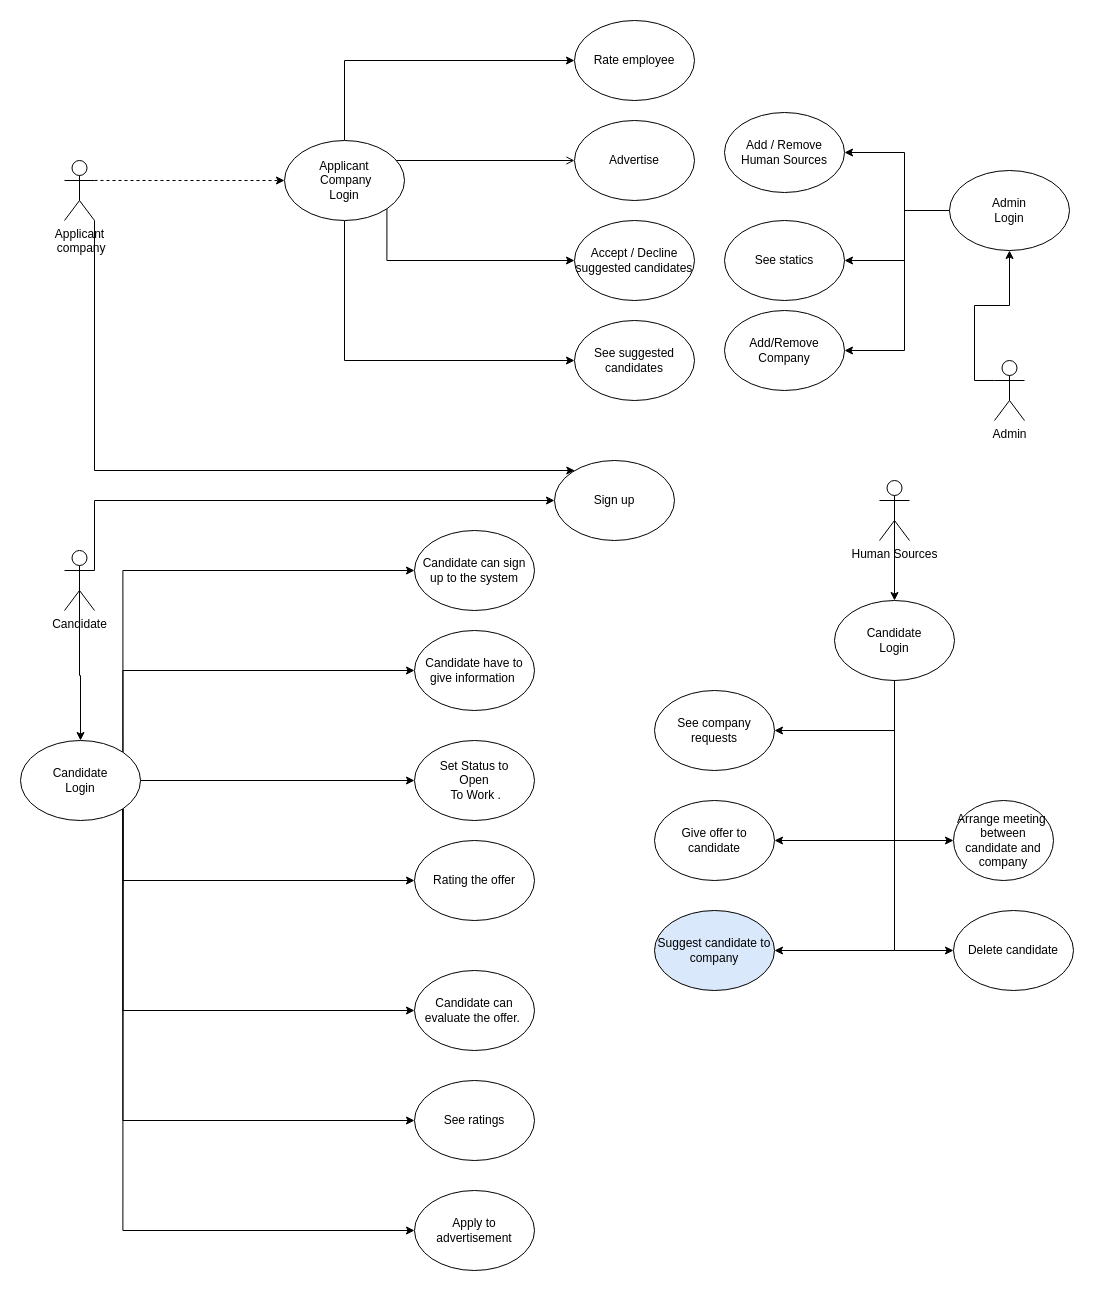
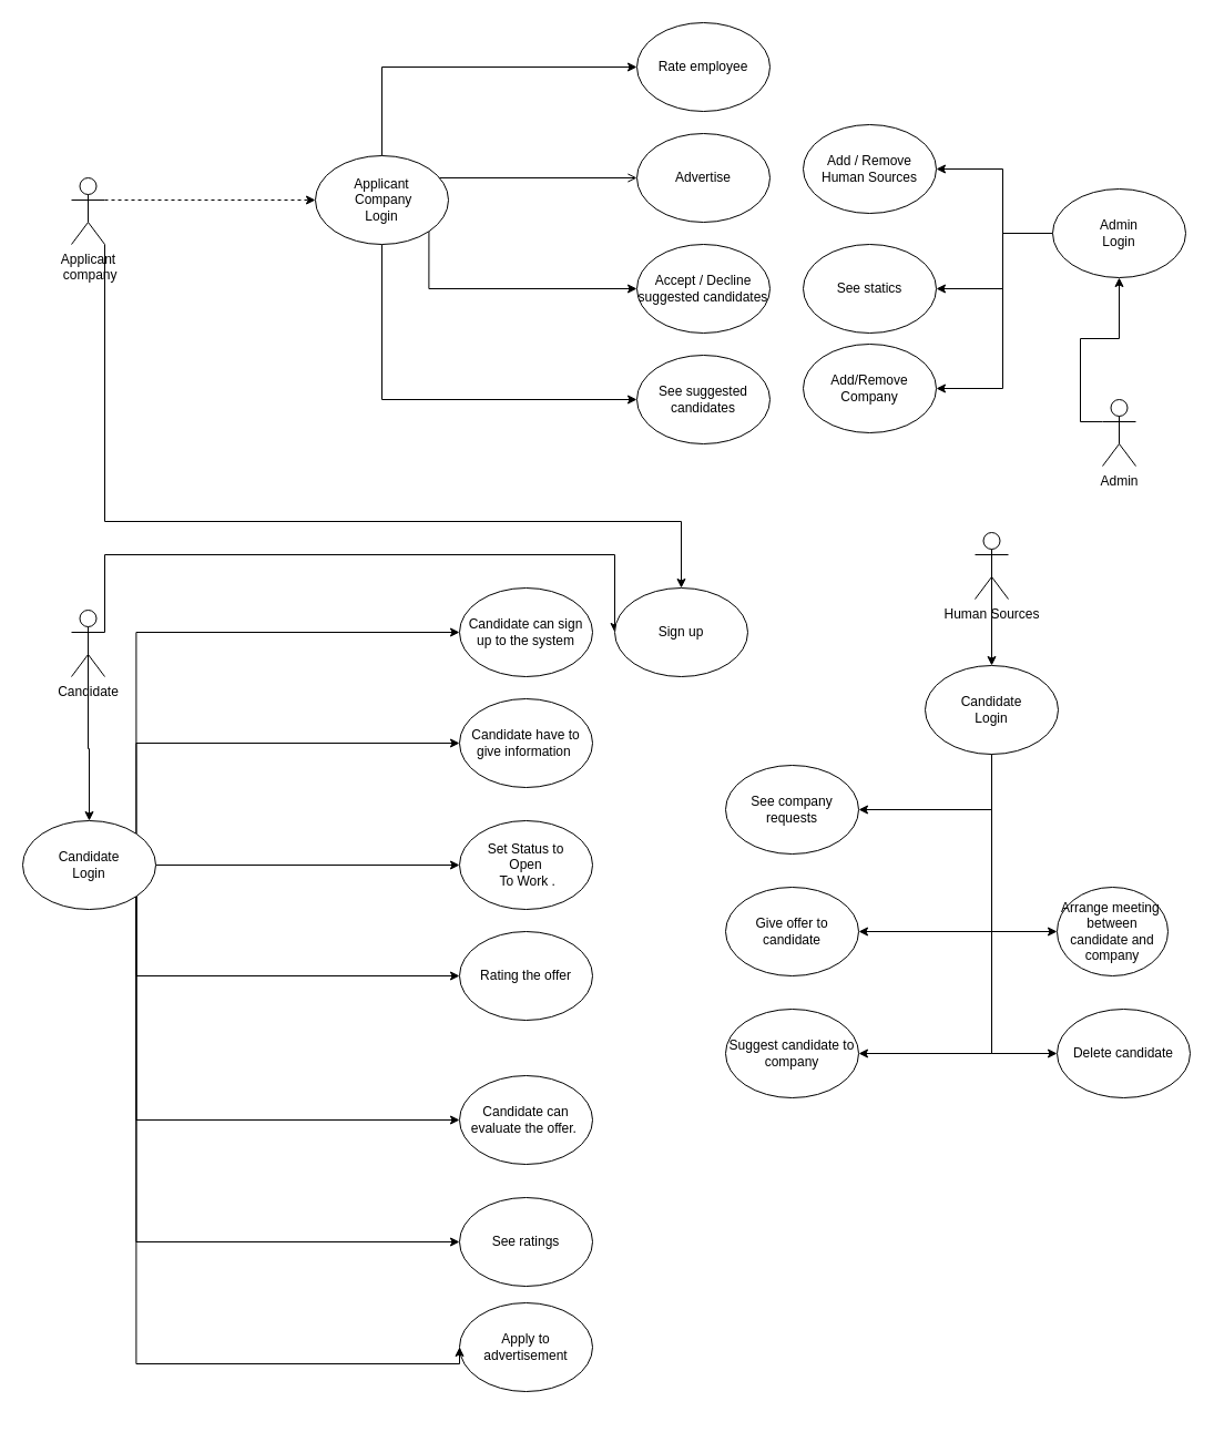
  <mxCell id="0" />
  <mxCell id="1" parent="0" />
  <mxCell id="2" style="edgeStyle=orthogonalEdgeStyle;rounded=0;orthogonalLoop=1;jettySize=auto;html=1;exitX=0;exitY=0.333;exitDx=0;exitDy=0;exitPerimeter=0;entryX=0.5;entryY=1;entryDx=0;entryDy=0;" parent="1" source="3" target="38" edge="1"><mxGeometry relative="1" as="geometry" /></mxCell>
  <mxCell id="3" value="Admin" style="shape=umlActor;verticalLabelPosition=bottom;verticalAlign=top;html=1;outlineConnect=0;" parent="1" vertex="1"><mxGeometry x="994" y="360" width="30" height="60" as="geometry" /></mxCell>
  <mxCell id="4" style="edgeStyle=orthogonalEdgeStyle;rounded=0;orthogonalLoop=1;jettySize=auto;html=1;exitX=1;exitY=0.333;exitDx=0;exitDy=0;exitPerimeter=0;entryX=0;entryY=0.5;entryDx=0;entryDy=0;" parent="1" source="6" target="11" edge="1"><mxGeometry relative="1" as="geometry"><Array as="points"><mxPoint x="94" y="500" /></Array></mxGeometry></mxCell>
  <mxCell id="5" style="edgeStyle=orthogonalEdgeStyle;rounded=0;orthogonalLoop=1;jettySize=auto;html=1;exitX=0.5;exitY=0.5;exitDx=0;exitDy=0;exitPerimeter=0;entryX=0.5;entryY=0;entryDx=0;entryDy=0;" parent="1" source="6" target="47" edge="1"><mxGeometry relative="1" as="geometry" /></mxCell>
  <mxCell id="6" value="Candidate" style="shape=umlActor;verticalLabelPosition=bottom;verticalAlign=top;html=1;outlineConnect=0;" parent="1" vertex="1"><mxGeometry x="64" y="550" width="30" height="60" as="geometry" /></mxCell>
  <mxCell id="7" style="edgeStyle=orthogonalEdgeStyle;rounded=0;orthogonalLoop=1;jettySize=auto;html=1;exitX=1;exitY=1;exitDx=0;exitDy=0;exitPerimeter=0;" parent="1" source="9" target="11" edge="1"><mxGeometry relative="1" as="geometry"><Array as="points"><mxPoint x="94" y="470" /></Array></mxGeometry></mxCell>
  <mxCell id="8" style="edgeStyle=orthogonalEdgeStyle;rounded=0;orthogonalLoop=1;jettySize=auto;html=1;exitX=1;exitY=0.333;exitDx=0;exitDy=0;exitPerimeter=0;entryX=0;entryY=0.5;entryDx=0;entryDy=0;dashed=1;" parent="1" source="9" target="35" edge="1"><mxGeometry relative="1" as="geometry"><Array as="points"><mxPoint x="164" y="180" /></Array></mxGeometry></mxCell>
  <mxCell id="9" value="Applicant&lt;br&gt;&amp;nbsp;company" style="shape=umlActor;verticalLabelPosition=bottom;verticalAlign=top;html=1;outlineConnect=0;" parent="1" vertex="1"><mxGeometry x="64" y="160" width="30" height="60" as="geometry" /></mxCell>
  <mxCell id="10" value="See statics" style="ellipse;whiteSpace=wrap;html=1;" parent="1" vertex="1"><mxGeometry x="724" y="220" width="120" height="80" as="geometry" /></mxCell>
- <mxCell id="11" value="Sign up" style="ellipse;whiteSpace=wrap;html=1;" parent="1" vertex="1"><mxGeometry x="554" y="460" width="120" height="80" as="geometry" /></mxCell>
+ <mxCell id="11" value="Sign up" style="ellipse;whiteSpace=wrap;html=1;" parent="1" vertex="1"><mxGeometry x="554" y="530" width="120" height="80" as="geometry" /></mxCell>
  <mxCell id="12" value="Candidate can sign up to the system" style="ellipse;whiteSpace=wrap;html=1;" parent="1" vertex="1"><mxGeometry x="414" y="530" width="120" height="80" as="geometry" /></mxCell>
  <mxCell id="13" value="Candidate can evaluate the offer.&amp;nbsp;" style="ellipse;whiteSpace=wrap;html=1;" parent="1" vertex="1"><mxGeometry x="414" y="970" width="120" height="80" as="geometry" /></mxCell>
  <mxCell id="14" value="Candidate have to give information&amp;nbsp;" style="ellipse;whiteSpace=wrap;html=1;" parent="1" vertex="1"><mxGeometry x="414" y="630" width="120" height="80" as="geometry" /></mxCell>
  <mxCell id="15" value="See ratings" style="ellipse;whiteSpace=wrap;html=1;" parent="1" vertex="1"><mxGeometry x="414" y="1080" width="120" height="80" as="geometry" /></mxCell>
- <mxCell id="16" value="Apply to advertisement" style="ellipse;whiteSpace=wrap;html=1;" parent="1" vertex="1"><mxGeometry x="414" y="1190" width="120" height="80" as="geometry" /></mxCell>
+ <mxCell id="16" value="Apply to advertisement" style="ellipse;whiteSpace=wrap;html=1;" parent="1" vertex="1"><mxGeometry x="414" y="1175" width="120" height="80" as="geometry" /></mxCell>
  <mxCell id="17" value="Set Status to &lt;br&gt;Open&lt;br&gt;&amp;nbsp;To Work ." style="ellipse;whiteSpace=wrap;html=1;" parent="1" vertex="1"><mxGeometry x="414" y="740" width="120" height="80" as="geometry" /></mxCell>
  <mxCell id="18" value="Rating the offer" style="ellipse;whiteSpace=wrap;html=1;" parent="1" vertex="1"><mxGeometry x="414" y="840" width="120" height="80" as="geometry" /></mxCell>
  <mxCell id="19" value="See company requests" style="ellipse;whiteSpace=wrap;html=1;" parent="1" vertex="1"><mxGeometry x="654" y="690" width="120" height="80" as="geometry" /></mxCell>
  <mxCell id="20" value="Give offer to candidate" style="ellipse;whiteSpace=wrap;html=1;" parent="1" vertex="1"><mxGeometry x="654" y="800" width="120" height="80" as="geometry" /></mxCell>
- <mxCell id="21" value="Suggest candidate to company" style="ellipse;whiteSpace=wrap;html=1;fillColor=#dae8fc;" parent="1" vertex="1"><mxGeometry x="654" y="910" width="120" height="80" as="geometry" /></mxCell>
+ <mxCell id="21" value="Suggest candidate to company" style="ellipse;whiteSpace=wrap;html=1;" parent="1" vertex="1"><mxGeometry x="654" y="910" width="120" height="80" as="geometry" /></mxCell>
  <mxCell id="22" value="Delete candidate" style="ellipse;whiteSpace=wrap;html=1;" parent="1" vertex="1"><mxGeometry x="953" y="910" width="120" height="80" as="geometry" /></mxCell>
  <mxCell id="23" value="Arrange meeting&amp;nbsp; between candidate and company" style="ellipse;whiteSpace=wrap;html=1;" parent="1" vertex="1"><mxGeometry x="953" y="800" width="100" height="80" as="geometry" /></mxCell>
  <mxCell id="24" style="edgeStyle=orthogonalEdgeStyle;rounded=0;orthogonalLoop=1;jettySize=auto;html=1;exitX=0.5;exitY=0.5;exitDx=0;exitDy=0;exitPerimeter=0;entryX=0.5;entryY=0;entryDx=0;entryDy=0;" parent="1" source="25" target="53" edge="1"><mxGeometry relative="1" as="geometry" /></mxCell>
  <mxCell id="25" value="Human Sources" style="shape=umlActor;verticalLabelPosition=bottom;verticalAlign=top;html=1;outlineConnect=0;" parent="1" vertex="1"><mxGeometry x="879" y="480" width="30" height="60" as="geometry" /></mxCell>
  <mxCell id="26" value="See suggested candidates" style="ellipse;whiteSpace=wrap;html=1;" parent="1" vertex="1"><mxGeometry x="574" y="320" width="120" height="80" as="geometry" /></mxCell>
  <mxCell id="27" value="Accept / Decline suggested candidates" style="ellipse;whiteSpace=wrap;html=1;" parent="1" vertex="1"><mxGeometry x="574" y="220" width="120" height="80" as="geometry" /></mxCell>
  <mxCell id="28" value="Advertise" style="ellipse;whiteSpace=wrap;html=1;" parent="1" vertex="1"><mxGeometry x="574" y="120" width="120" height="80" as="geometry" /></mxCell>
  <mxCell id="29" value="Rate employee" style="ellipse;whiteSpace=wrap;html=1;" parent="1" vertex="1"><mxGeometry x="574" y="20" width="120" height="80" as="geometry" /></mxCell>
  <mxCell id="30" value="&lt;span&gt;Add / Remove &lt;br&gt;Human Sources&lt;/span&gt;" style="ellipse;whiteSpace=wrap;html=1;" parent="1" vertex="1"><mxGeometry x="724" y="112" width="120" height="80" as="geometry" /></mxCell>
  <mxCell id="31" style="edgeStyle=orthogonalEdgeStyle;rounded=0;orthogonalLoop=1;jettySize=auto;html=1;exitX=0.5;exitY=0;exitDx=0;exitDy=0;entryX=0;entryY=0.5;entryDx=0;entryDy=0;" parent="1" source="35" target="29" edge="1"><mxGeometry relative="1" as="geometry" /></mxCell>
  <mxCell id="32" style="edgeStyle=orthogonalEdgeStyle;rounded=0;orthogonalLoop=1;jettySize=auto;html=1;exitX=1;exitY=0;exitDx=0;exitDy=0;endArrow=open;" parent="1" source="35" target="28" edge="1"><mxGeometry relative="1" as="geometry"><Array as="points"><mxPoint x="386" y="160" /></Array></mxGeometry></mxCell>
  <mxCell id="33" style="edgeStyle=orthogonalEdgeStyle;rounded=0;orthogonalLoop=1;jettySize=auto;html=1;exitX=0.5;exitY=1;exitDx=0;exitDy=0;entryX=0;entryY=0.5;entryDx=0;entryDy=0;" parent="1" source="35" target="26" edge="1"><mxGeometry relative="1" as="geometry" /></mxCell>
  <mxCell id="34" style="edgeStyle=orthogonalEdgeStyle;rounded=0;orthogonalLoop=1;jettySize=auto;html=1;exitX=1;exitY=1;exitDx=0;exitDy=0;entryX=0;entryY=0.5;entryDx=0;entryDy=0;" parent="1" source="35" target="27" edge="1"><mxGeometry relative="1" as="geometry"><Array as="points"><mxPoint x="386" y="260" /></Array></mxGeometry></mxCell>
  <mxCell id="35" value="&lt;span&gt;Applicant&lt;/span&gt;&lt;br&gt;&lt;span&gt;&amp;nbsp;Company&lt;br&gt;&lt;/span&gt;Login" style="ellipse;whiteSpace=wrap;html=1;" parent="1" vertex="1"><mxGeometry x="284" y="140" width="120" height="80" as="geometry" /></mxCell>
  <mxCell id="36" style="edgeStyle=orthogonalEdgeStyle;rounded=0;orthogonalLoop=1;jettySize=auto;html=1;exitX=0;exitY=0.5;exitDx=0;exitDy=0;" parent="1" source="38" target="10" edge="1"><mxGeometry relative="1" as="geometry"><Array as="points"><mxPoint x="904" y="210" /><mxPoint x="904" y="260" /></Array></mxGeometry></mxCell>
  <mxCell id="37" style="edgeStyle=orthogonalEdgeStyle;rounded=0;orthogonalLoop=1;jettySize=auto;html=1;exitX=0;exitY=0.5;exitDx=0;exitDy=0;entryX=1;entryY=0.5;entryDx=0;entryDy=0;" parent="1" source="38" target="30" edge="1"><mxGeometry relative="1" as="geometry"><Array as="points"><mxPoint x="904" y="210" /><mxPoint x="904" y="152" /></Array></mxGeometry></mxCell>
  <mxCell id="38" value="&lt;span&gt;Admin&lt;br&gt;&lt;/span&gt;Login" style="ellipse;whiteSpace=wrap;html=1;" parent="1" vertex="1"><mxGeometry x="949" y="170" width="120" height="80" as="geometry" /></mxCell>
  <mxCell id="39" style="edgeStyle=none;rounded=0;orthogonalLoop=1;jettySize=auto;html=1;exitX=1;exitY=1;exitDx=0;exitDy=0;" parent="1" source="38" target="38" edge="1"><mxGeometry relative="1" as="geometry" /></mxCell>
  <mxCell id="40" style="edgeStyle=orthogonalEdgeStyle;rounded=0;orthogonalLoop=1;jettySize=auto;html=1;exitX=1;exitY=0;exitDx=0;exitDy=0;entryX=0;entryY=0.5;entryDx=0;entryDy=0;" parent="1" source="47" target="12" edge="1"><mxGeometry relative="1" as="geometry"><Array as="points"><mxPoint x="122" y="570" /></Array></mxGeometry></mxCell>
  <mxCell id="41" style="edgeStyle=orthogonalEdgeStyle;rounded=0;orthogonalLoop=1;jettySize=auto;html=1;exitX=1;exitY=0;exitDx=0;exitDy=0;entryX=0;entryY=0.5;entryDx=0;entryDy=0;" parent="1" source="47" target="14" edge="1"><mxGeometry relative="1" as="geometry"><Array as="points"><mxPoint x="122" y="670" /></Array></mxGeometry></mxCell>
  <mxCell id="42" style="edgeStyle=orthogonalEdgeStyle;rounded=0;orthogonalLoop=1;jettySize=auto;html=1;exitX=1;exitY=0.5;exitDx=0;exitDy=0;entryX=0;entryY=0.5;entryDx=0;entryDy=0;" parent="1" source="47" target="17" edge="1"><mxGeometry relative="1" as="geometry" /></mxCell>
  <mxCell id="43" style="edgeStyle=orthogonalEdgeStyle;rounded=0;orthogonalLoop=1;jettySize=auto;html=1;exitX=1;exitY=1;exitDx=0;exitDy=0;" parent="1" source="47" target="18" edge="1"><mxGeometry relative="1" as="geometry"><Array as="points"><mxPoint x="122" y="880" /></Array></mxGeometry></mxCell>
  <mxCell id="44" style="edgeStyle=orthogonalEdgeStyle;rounded=0;orthogonalLoop=1;jettySize=auto;html=1;exitX=1;exitY=1;exitDx=0;exitDy=0;entryX=0;entryY=0.5;entryDx=0;entryDy=0;" parent="1" source="47" target="13" edge="1"><mxGeometry relative="1" as="geometry"><Array as="points"><mxPoint x="122" y="1010" /></Array></mxGeometry></mxCell>
  <mxCell id="45" style="edgeStyle=orthogonalEdgeStyle;rounded=0;orthogonalLoop=1;jettySize=auto;html=1;exitX=1;exitY=1;exitDx=0;exitDy=0;entryX=0;entryY=0.5;entryDx=0;entryDy=0;" parent="1" source="47" target="16" edge="1"><mxGeometry relative="1" as="geometry"><Array as="points"><mxPoint x="122" y="1230" /></Array></mxGeometry></mxCell>
  <mxCell id="46" style="edgeStyle=orthogonalEdgeStyle;rounded=0;orthogonalLoop=1;jettySize=auto;html=1;exitX=1;exitY=1;exitDx=0;exitDy=0;entryX=0;entryY=0.5;entryDx=0;entryDy=0;" parent="1" source="47" target="15" edge="1"><mxGeometry relative="1" as="geometry"><Array as="points"><mxPoint x="122" y="1120" /></Array></mxGeometry></mxCell>
  <mxCell id="47" value="&lt;span&gt;Candidate&lt;br&gt;&lt;/span&gt;Login" style="ellipse;whiteSpace=wrap;html=1;" parent="1" vertex="1"><mxGeometry x="20" y="740" width="120" height="80" as="geometry" /></mxCell>
  <mxCell id="48" style="edgeStyle=orthogonalEdgeStyle;rounded=0;orthogonalLoop=1;jettySize=auto;html=1;" parent="1" target="19" edge="1"><mxGeometry relative="1" as="geometry"><mxPoint x="894" y="680" as="sourcePoint" /><Array as="points"><mxPoint x="894" y="730" /></Array></mxGeometry></mxCell>
  <mxCell id="49" style="edgeStyle=orthogonalEdgeStyle;rounded=0;orthogonalLoop=1;jettySize=auto;html=1;exitX=0.5;exitY=1;exitDx=0;exitDy=0;entryX=1;entryY=0.5;entryDx=0;entryDy=0;" parent="1" source="53" target="20" edge="1"><mxGeometry relative="1" as="geometry" /></mxCell>
  <mxCell id="50" style="edgeStyle=orthogonalEdgeStyle;rounded=0;orthogonalLoop=1;jettySize=auto;html=1;exitX=0.5;exitY=1;exitDx=0;exitDy=0;entryX=0;entryY=0.5;entryDx=0;entryDy=0;" parent="1" source="53" target="23" edge="1"><mxGeometry relative="1" as="geometry" /></mxCell>
  <mxCell id="51" style="edgeStyle=orthogonalEdgeStyle;rounded=0;orthogonalLoop=1;jettySize=auto;html=1;entryX=1;entryY=0.5;entryDx=0;entryDy=0;" parent="1" source="53" target="21" edge="1"><mxGeometry relative="1" as="geometry"><Array as="points"><mxPoint x="894" y="950" /></Array></mxGeometry></mxCell>
  <mxCell id="52" style="edgeStyle=orthogonalEdgeStyle;rounded=0;orthogonalLoop=1;jettySize=auto;html=1;exitX=0.5;exitY=1;exitDx=0;exitDy=0;entryX=0;entryY=0.5;entryDx=0;entryDy=0;" parent="1" source="53" target="22" edge="1"><mxGeometry relative="1" as="geometry" /></mxCell>
  <mxCell id="53" value="&lt;span&gt;Candidate&lt;br&gt;&lt;/span&gt;Login" style="ellipse;whiteSpace=wrap;html=1;" parent="1" vertex="1"><mxGeometry x="834" y="600" width="120" height="80" as="geometry" /></mxCell>
  <mxCell id="54" style="edgeStyle=orthogonalEdgeStyle;rounded=0;orthogonalLoop=1;jettySize=auto;html=1;" edge="1" parent="1"><mxGeometry relative="1" as="geometry"><mxPoint x="944" y="210" as="sourcePoint" /><mxPoint x="844" y="350" as="targetPoint" /><Array as="points"><mxPoint x="944" y="210" /><mxPoint x="904" y="210" /><mxPoint x="904" y="350" /></Array></mxGeometry></mxCell>
  <mxCell id="55" value="Add/Remove Company" style="ellipse;whiteSpace=wrap;html=1;" vertex="1" parent="1"><mxGeometry x="724" y="310" width="120" height="80" as="geometry" /></mxCell>
